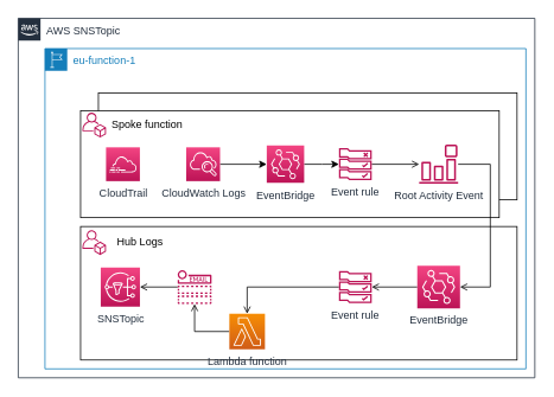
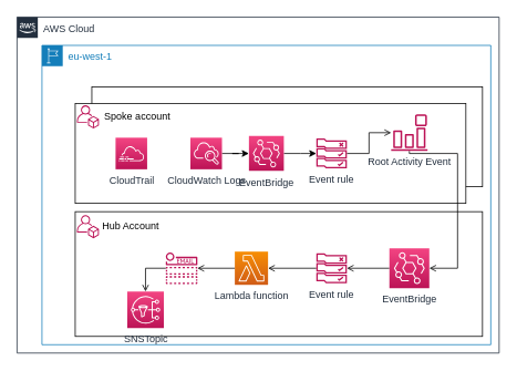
  <mxCell id="0" />
  <mxCell id="1" parent="0" />
- <mxCell id="2" value="eu-function-1" style="points=[[0,0],[0.25,0],[0.5,0],[0.75,0],[1,0],[1,0.25],[1,0.5],[1,0.75],[1,1],[0.75,1],[0.5,1],[0.25,1],[0,1],[0,0.75],[0,0.5],[0,0.25]];outlineConnect=0;gradientColor=none;html=1;whiteSpace=wrap;fontSize=12;fontStyle=0;shape=mxgraph.aws4.group;grIcon=mxgraph.aws4.group_region;strokeColor=#147EBA;fillColor=none;verticalAlign=top;align=left;spacingLeft=30;fontColor=#147EBA;dashed=0;" parent="1" vertex="1"><mxGeometry x="50" y="54" width="540" height="360" as="geometry" /></mxCell>
+ <mxCell id="2" value="eu-west-1" style="points=[[0,0],[0.25,0],[0.5,0],[0.75,0],[1,0],[1,0.25],[1,0.5],[1,0.75],[1,1],[0.75,1],[0.5,1],[0.25,1],[0,1],[0,0.75],[0,0.5],[0,0.25]];outlineConnect=0;gradientColor=none;html=1;whiteSpace=wrap;fontSize=12;fontStyle=0;shape=mxgraph.aws4.group;grIcon=mxgraph.aws4.group_region;strokeColor=#147EBA;fillColor=none;verticalAlign=top;align=left;spacingLeft=30;fontColor=#147EBA;dashed=0;" parent="1" vertex="1"><mxGeometry x="50" y="54" width="540" height="360" as="geometry" /></mxCell>
  <mxCell id="3" value="" style="rounded=0;whiteSpace=wrap;html=1;" parent="1" vertex="1"><mxGeometry x="90" y="254" width="490" height="150" as="geometry" /></mxCell>
  <mxCell id="4" value="" style="rounded=0;whiteSpace=wrap;html=1;" parent="1" vertex="1"><mxGeometry x="110" y="104" width="470" height="120" as="geometry" /></mxCell>
  <mxCell id="5" value="" style="rounded=0;whiteSpace=wrap;html=1;" parent="1" vertex="1"><mxGeometry x="90" y="124" width="470" height="120" as="geometry" /></mxCell>
- <mxCell id="6" value="Spoke function" style="text;html=1;strokeColor=none;fillColor=none;align=center;verticalAlign=middle;whiteSpace=wrap;rounded=0;" parent="1" vertex="1"><mxGeometry x="100" y="130" width="130" height="20" as="geometry" /></mxCell>
- <mxCell id="7" value="Hub Logs" style="text;html=1;strokeColor=none;fillColor=none;align=center;verticalAlign=middle;whiteSpace=wrap;rounded=0;" parent="1" vertex="1"><mxGeometry x="92" y="262" width="130" height="20" as="geometry" /></mxCell>
- <mxCell id="8" value="CloudTrail" style="outlineConnect=0;fontColor=#232F3E;gradientColor=#F34482;gradientDirection=north;fillColor=#BC1356;strokeColor=#ffffff;dashed=0;verticalLabelPosition=bottom;verticalAlign=top;align=center;html=1;fontSize=12;fontStyle=0;aspect=fixed;shape=mxgraph.aws4.resourceIcon;resIcon=mxgraph.aws4.cloudtrail;" parent="1" vertex="1"><mxGeometry x="118.56" y="165" width="38" height="38" as="geometry" /></mxCell>
+ <mxCell id="6" value="Spoke account" style="text;html=1;strokeColor=none;fillColor=none;align=center;verticalAlign=middle;whiteSpace=wrap;rounded=0;" parent="1" vertex="1"><mxGeometry x="100" y="130" width="130" height="20" as="geometry" /></mxCell>
+ <mxCell id="7" value="Hub Account" style="text;html=1;strokeColor=none;fillColor=none;align=center;verticalAlign=middle;whiteSpace=wrap;rounded=0;" parent="1" vertex="1"><mxGeometry x="92" y="262" width="130" height="20" as="geometry" /></mxCell>
+ <mxCell id="8" value="CloudTrail" style="outlineConnect=0;fontColor=#232F3E;gradientColor=#F34482;gradientDirection=north;fillColor=#BC1356;strokeColor=#ffffff;dashed=0;verticalLabelPosition=bottom;verticalAlign=top;align=center;html=1;fontSize=12;fontStyle=0;aspect=fixed;shape=mxgraph.aws4.resourceIcon;resIcon=mxgraph.aws4.cloudtrail;" parent="1" vertex="1"><mxGeometry x="138.56" y="165" width="38" height="38" as="geometry" /></mxCell>
  <mxCell id="9" style="edgeStyle=orthogonalEdgeStyle;rounded=0;orthogonalLoop=1;jettySize=auto;html=1;" edge="1" parent="1" source="10" target="27"><mxGeometry relative="1" as="geometry" /></mxCell>
- <mxCell id="10" value="CloudWatch Logs" style="outlineConnect=0;fontColor=#232F3E;gradientColor=#F34482;gradientDirection=north;fillColor=#BC1356;strokeColor=#ffffff;dashed=0;verticalLabelPosition=bottom;verticalAlign=top;align=center;html=1;fontSize=12;fontStyle=0;aspect=fixed;shape=mxgraph.aws4.resourceIcon;resIcon=mxgraph.aws4.cloudwatch;" parent="1" vertex="1"><mxGeometry x="208.56" y="165" width="38" height="38" as="geometry" /></mxCell>
+ <mxCell id="10" value="CloudWatch Logs" style="outlineConnect=0;fontColor=#232F3E;gradientColor=#F34482;gradientDirection=north;fillColor=#BC1356;strokeColor=#ffffff;dashed=0;verticalLabelPosition=bottom;verticalAlign=top;align=center;html=1;fontSize=12;fontStyle=0;aspect=fixed;shape=mxgraph.aws4.resourceIcon;resIcon=mxgraph.aws4.cloudwatch;" parent="1" vertex="1"><mxGeometry x="228.56" y="165" width="38" height="38" as="geometry" /></mxCell>
  <mxCell id="11" style="edgeStyle=orthogonalEdgeStyle;rounded=0;orthogonalLoop=1;jettySize=auto;html=1;endArrow=open;endFill=0;" parent="1" source="12" target="14" edge="1"><mxGeometry relative="1" as="geometry" /></mxCell>
  <mxCell id="12" value="Event rule" style="outlineConnect=0;fontColor=#232F3E;gradientColor=none;fillColor=#BC1356;strokeColor=none;dashed=0;verticalLabelPosition=bottom;verticalAlign=top;align=center;html=1;fontSize=12;fontStyle=0;aspect=fixed;pointerEvents=1;shape=mxgraph.aws4.rule_2;" parent="1" vertex="1"><mxGeometry x="380" y="166" width="36.95" height="36" as="geometry" /></mxCell>
  <mxCell id="13" style="edgeStyle=orthogonalEdgeStyle;rounded=0;orthogonalLoop=1;jettySize=auto;html=1;endArrow=open;endFill=0;" parent="1" source="14" target="16" edge="1"><mxGeometry relative="1" as="geometry"><Array as="points"><mxPoint x="550" y="184" /><mxPoint x="550" y="322" /></Array></mxGeometry></mxCell>
- <mxCell id="14" value="Root Activity Event" style="outlineConnect=0;fontColor=#232F3E;gradientColor=none;fillColor=#BC1356;strokeColor=none;dashed=0;verticalLabelPosition=bottom;verticalAlign=top;align=center;html=1;fontSize=12;fontStyle=0;aspect=fixed;pointerEvents=1;shape=mxgraph.aws4.event_event_based;" parent="1" vertex="1"><mxGeometry x="470" y="162" width="44" height="44" as="geometry" /></mxCell>
+ <mxCell id="14" value="Root Activity Event" style="outlineConnect=0;fontColor=#232F3E;gradientColor=none;fillColor=#BC1356;strokeColor=none;dashed=0;verticalLabelPosition=bottom;verticalAlign=top;align=center;html=1;fontSize=12;fontStyle=0;aspect=fixed;pointerEvents=1;shape=mxgraph.aws4.event_event_based;" parent="1" vertex="1"><mxGeometry x="470" y="137" width="44" height="44" as="geometry" /></mxCell>
  <mxCell id="15" style="edgeStyle=orthogonalEdgeStyle;rounded=0;orthogonalLoop=1;jettySize=auto;html=1;endArrow=open;endFill=0;" parent="1" source="16" target="18" edge="1"><mxGeometry relative="1" as="geometry" /></mxCell>
  <mxCell id="16" value="EventBridge" style="outlineConnect=0;fontColor=#232F3E;gradientColor=#F34482;gradientDirection=north;fillColor=#BC1356;strokeColor=#ffffff;dashed=0;verticalLabelPosition=bottom;verticalAlign=top;align=center;html=1;fontSize=12;fontStyle=0;aspect=fixed;shape=mxgraph.aws4.resourceIcon;resIcon=mxgraph.aws4.eventbridge;" parent="1" vertex="1"><mxGeometry x="468" y="298" width="48" height="48" as="geometry" /></mxCell>
  <mxCell id="17" style="edgeStyle=orthogonalEdgeStyle;rounded=0;orthogonalLoop=1;jettySize=auto;html=1;endArrow=open;endFill=0;" parent="1" source="18" target="20" edge="1"><mxGeometry relative="1" as="geometry" /></mxCell>
  <mxCell id="18" value="Event rule" style="outlineConnect=0;fontColor=#232F3E;gradientColor=none;fillColor=#BC1356;strokeColor=none;dashed=0;verticalLabelPosition=bottom;verticalAlign=top;align=center;html=1;fontSize=12;fontStyle=0;aspect=fixed;pointerEvents=1;shape=mxgraph.aws4.rule_2;" parent="1" vertex="1"><mxGeometry x="380" y="304" width="36.95" height="36" as="geometry" /></mxCell>
  <mxCell id="19" style="edgeStyle=orthogonalEdgeStyle;rounded=0;orthogonalLoop=1;jettySize=auto;html=1;endArrow=open;endFill=0;" parent="1" source="20" target="23" edge="1"><mxGeometry relative="1" as="geometry" /></mxCell>
- <mxCell id="20" value="Lambda function" style="outlineConnect=0;fontColor=#232F3E;gradientColor=#F78E04;gradientDirection=north;fillColor=#D05C17;strokeColor=#ffffff;dashed=0;verticalLabelPosition=bottom;verticalAlign=top;align=center;html=1;fontSize=12;fontStyle=0;aspect=fixed;shape=mxgraph.aws4.resourceIcon;resIcon=mxgraph.aws4.lambda;" parent="1" vertex="1"><mxGeometry x="257" y="352" width="40" height="40" as="geometry" /></mxCell>
- <mxCell id="21" value="&lt;div&gt;SNSTopic&lt;/div&gt;" style="outlineConnect=0;fontColor=#232F3E;gradientColor=#F34482;gradientDirection=north;fillColor=#BC1356;strokeColor=#ffffff;dashed=0;verticalLabelPosition=bottom;verticalAlign=top;align=center;html=1;fontSize=12;fontStyle=0;aspect=fixed;shape=mxgraph.aws4.resourceIcon;resIcon=mxgraph.aws4.sns;" parent="1" vertex="1"><mxGeometry x="112.61" y="300" width="44" height="44" as="geometry" /></mxCell>
+ <mxCell id="20" value="Lambda function" style="outlineConnect=0;fontColor=#232F3E;gradientColor=#F78E04;gradientDirection=north;fillColor=#D05C17;strokeColor=#ffffff;dashed=0;verticalLabelPosition=bottom;verticalAlign=top;align=center;html=1;fontSize=12;fontStyle=0;aspect=fixed;shape=mxgraph.aws4.resourceIcon;resIcon=mxgraph.aws4.lambda;" parent="1" vertex="1"><mxGeometry x="282" y="302" width="40" height="40" as="geometry" /></mxCell>
+ <mxCell id="21" value="&lt;div&gt;SNSTopic&lt;/div&gt;" style="outlineConnect=0;fontColor=#232F3E;gradientColor=#F34482;gradientDirection=north;fillColor=#BC1356;strokeColor=#ffffff;dashed=0;verticalLabelPosition=bottom;verticalAlign=top;align=center;html=1;fontSize=12;fontStyle=0;aspect=fixed;shape=mxgraph.aws4.resourceIcon;resIcon=mxgraph.aws4.sns;" parent="1" vertex="1"><mxGeometry x="152.61" y="350" width="44" height="44" as="geometry" /></mxCell>
  <mxCell id="22" style="edgeStyle=orthogonalEdgeStyle;rounded=0;orthogonalLoop=1;jettySize=auto;html=1;endArrow=open;endFill=0;" parent="1" source="23" target="21" edge="1"><mxGeometry relative="1" as="geometry" /></mxCell>
  <mxCell id="23" value="" style="outlineConnect=0;fontColor=#232F3E;gradientColor=none;fillColor=#BC1356;strokeColor=none;dashed=0;verticalLabelPosition=bottom;verticalAlign=top;align=center;html=1;fontSize=12;fontStyle=0;aspect=fixed;pointerEvents=1;shape=mxgraph.aws4.email_notification;" parent="1" vertex="1"><mxGeometry x="199" y="303" width="38" height="38" as="geometry" /></mxCell>
  <mxCell id="24" value="" style="outlineConnect=0;fontColor=#232F3E;gradientColor=none;fillColor=#BC1356;strokeColor=none;dashed=0;verticalLabelPosition=bottom;verticalAlign=top;align=center;html=1;fontSize=12;fontStyle=0;aspect=fixed;pointerEvents=1;shape=mxgraph.aws4.organizations_account;" vertex="1" parent="1"><mxGeometry x="92" y="126" width="26.56" height="28" as="geometry" /></mxCell>
  <mxCell id="25" value="" style="outlineConnect=0;fontColor=#232F3E;gradientColor=none;fillColor=#BC1356;strokeColor=none;dashed=0;verticalLabelPosition=bottom;verticalAlign=top;align=center;html=1;fontSize=12;fontStyle=0;aspect=fixed;pointerEvents=1;shape=mxgraph.aws4.organizations_account;" vertex="1" parent="1"><mxGeometry x="92" y="258" width="26.56" height="28" as="geometry" /></mxCell>
  <mxCell id="26" style="edgeStyle=orthogonalEdgeStyle;rounded=0;orthogonalLoop=1;jettySize=auto;html=1;" edge="1" parent="1" source="27" target="12"><mxGeometry relative="1" as="geometry" /></mxCell>
  <mxCell id="27" value="EventBridge" style="outlineConnect=0;fontColor=#232F3E;gradientColor=#F34482;gradientDirection=north;fillColor=#BC1356;strokeColor=#ffffff;dashed=0;verticalLabelPosition=bottom;verticalAlign=top;align=center;html=1;fontSize=12;fontStyle=0;aspect=fixed;shape=mxgraph.aws4.resourceIcon;resIcon=mxgraph.aws4.eventbridge;" vertex="1" parent="1"><mxGeometry x="299" y="163" width="42" height="42" as="geometry" /></mxCell>
- <mxCell id="28" value="AWS SNSTopic" style="points=[[0,0],[0.25,0],[0.5,0],[0.75,0],[1,0],[1,0.25],[1,0.5],[1,0.75],[1,1],[0.75,1],[0.5,1],[0.25,1],[0,1],[0,0.75],[0,0.5],[0,0.25]];outlineConnect=0;gradientColor=none;html=1;whiteSpace=wrap;fontSize=12;fontStyle=0;shape=mxgraph.aws4.group;grIcon=mxgraph.aws4.group_aws_cloud_alt;strokeColor=#232F3E;fillColor=none;verticalAlign=top;align=left;spacingLeft=30;fontColor=#232F3E;dashed=0;" vertex="1" parent="1"><mxGeometry x="20" y="20" width="580" height="404" as="geometry" /></mxCell>
+ <mxCell id="28" value="AWS Cloud" style="points=[[0,0],[0.25,0],[0.5,0],[0.75,0],[1,0],[1,0.25],[1,0.5],[1,0.75],[1,1],[0.75,1],[0.5,1],[0.25,1],[0,1],[0,0.75],[0,0.5],[0,0.25]];outlineConnect=0;gradientColor=none;html=1;whiteSpace=wrap;fontSize=12;fontStyle=0;shape=mxgraph.aws4.group;grIcon=mxgraph.aws4.group_aws_cloud_alt;strokeColor=#232F3E;fillColor=none;verticalAlign=top;align=left;spacingLeft=30;fontColor=#232F3E;dashed=0;" vertex="1" parent="1"><mxGeometry x="20" y="20" width="580" height="404" as="geometry" /></mxCell>
